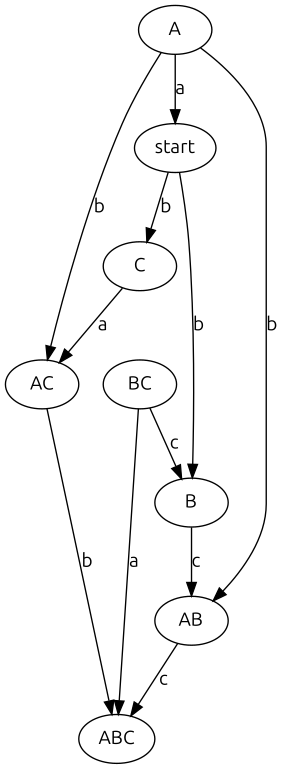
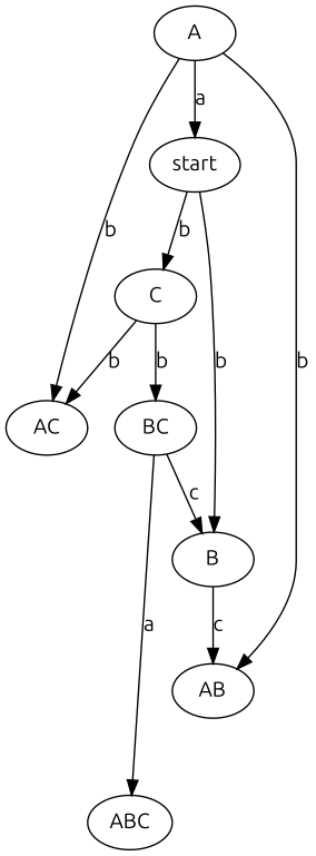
  digraph {
    fontname=Ubuntu
    node [fontname=Ubuntu]
    edge [fontname=Ubuntu]
    start
    B
    C
    A
    AC
    AB
    BC
    ABC
    start -> B [label=b]
    start -> C [label=b]
    B -> AB [label=c]
-   C -> AC [label=a]
+   C -> AC [label=b]
+   C -> BC [label=b]
    A -> start [label=a]
    A -> AC [label=b]
    A -> AB [label=b]
-   AC -> ABC [label=b]
-   AB -> ABC [label=c]
    BC -> B [label=c]
    BC -> ABC [label=a]
  }
